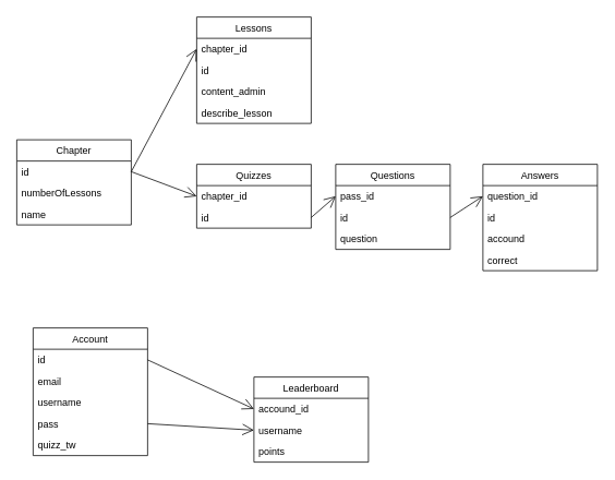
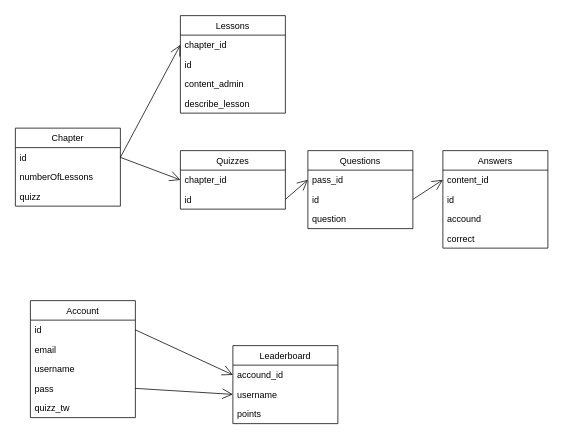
  <mxCell id="0" />
  <mxCell id="1" parent="0" />
  <mxCell id="2" value="Account" style="swimlane;fontStyle=0;childLayout=stackLayout;horizontal=1;startSize=26;fillColor=none;horizontalStack=0;resizeParent=1;resizeParentMax=0;resizeLast=0;collapsible=1;marginBottom=0;" parent="1" vertex="1"><mxGeometry x="40" y="400" width="140" height="156" as="geometry"><mxRectangle x="50" y="500" width="80" height="26" as="alternateBounds" /></mxGeometry></mxCell>
  <mxCell id="3" value="id" style="text;strokeColor=none;fillColor=none;align=left;verticalAlign=top;spacingLeft=4;spacingRight=4;overflow=hidden;rotatable=0;points=[[0,0.5],[1,0.5]];portConstraint=eastwest;" parent="2" vertex="1"><mxGeometry y="26" width="140" height="26" as="geometry" /></mxCell>
  <mxCell id="4" value="email" style="text;strokeColor=none;fillColor=none;align=left;verticalAlign=top;spacingLeft=4;spacingRight=4;overflow=hidden;rotatable=0;points=[[0,0.5],[1,0.5]];portConstraint=eastwest;" vertex="1" parent="2"><mxGeometry y="52" width="140" height="26" as="geometry" /></mxCell>
  <mxCell id="5" value="username" style="text;strokeColor=none;fillColor=none;align=left;verticalAlign=top;spacingLeft=4;spacingRight=4;overflow=hidden;rotatable=0;points=[[0,0.5],[1,0.5]];portConstraint=eastwest;" vertex="1" parent="2"><mxGeometry y="78" width="140" height="26" as="geometry" /></mxCell>
  <mxCell id="6" value="pass" style="text;strokeColor=none;fillColor=none;align=left;verticalAlign=top;spacingLeft=4;spacingRight=4;overflow=hidden;rotatable=0;points=[[0,0.5],[1,0.5]];portConstraint=eastwest;" parent="2" vertex="1"><mxGeometry y="104" width="140" height="26" as="geometry" /></mxCell>
  <mxCell id="7" value="quizz_tw" style="text;strokeColor=none;fillColor=none;align=left;verticalAlign=top;spacingLeft=4;spacingRight=4;overflow=hidden;rotatable=0;points=[[0,0.5],[1,0.5]];portConstraint=eastwest;" vertex="1" parent="2"><mxGeometry y="130" width="140" height="26" as="geometry" /></mxCell>
  <mxCell id="8" value="Leaderboard" style="swimlane;fontStyle=0;childLayout=stackLayout;horizontal=1;startSize=26;fillColor=none;horizontalStack=0;resizeParent=1;resizeParentMax=0;resizeLast=0;collapsible=1;marginBottom=0;" vertex="1" parent="1"><mxGeometry x="310" y="460" width="140" height="104" as="geometry" /></mxCell>
  <mxCell id="9" value="accound_id" style="text;strokeColor=none;fillColor=none;align=left;verticalAlign=top;spacingLeft=4;spacingRight=4;overflow=hidden;rotatable=0;points=[[0,0.5],[1,0.5]];portConstraint=eastwest;" vertex="1" parent="8"><mxGeometry y="26" width="140" height="26" as="geometry" /></mxCell>
  <mxCell id="10" value="username" style="text;strokeColor=none;fillColor=none;align=left;verticalAlign=top;spacingLeft=4;spacingRight=4;overflow=hidden;rotatable=0;points=[[0,0.5],[1,0.5]];portConstraint=eastwest;" vertex="1" parent="8"><mxGeometry y="52" width="140" height="26" as="geometry" /></mxCell>
  <mxCell id="11" value="points" style="text;strokeColor=none;fillColor=none;align=left;verticalAlign=top;spacingLeft=4;spacingRight=4;overflow=hidden;rotatable=0;points=[[0,0.5],[1,0.5]];portConstraint=eastwest;" vertex="1" parent="8"><mxGeometry y="78" width="140" height="26" as="geometry" /></mxCell>
  <mxCell id="12" value="" style="group" vertex="1" connectable="0" parent="1"><mxGeometry x="240" y="20" width="140" height="130" as="geometry" /></mxCell>
  <mxCell id="13" value="Lessons" style="swimlane;fontStyle=0;childLayout=stackLayout;horizontal=1;startSize=26;fillColor=none;horizontalStack=0;resizeParent=1;resizeParentMax=0;resizeLast=0;collapsible=1;marginBottom=0;" parent="12" vertex="1"><mxGeometry width="140" height="130" as="geometry" /></mxCell>
  <mxCell id="14" value="chapter_id" style="text;strokeColor=none;fillColor=none;align=left;verticalAlign=top;spacingLeft=4;spacingRight=4;overflow=hidden;rotatable=0;points=[[0,0.5],[1,0.5]];portConstraint=eastwest;" vertex="1" parent="13"><mxGeometry y="26" width="140" height="26" as="geometry" /></mxCell>
  <mxCell id="15" value="id" style="text;strokeColor=none;fillColor=none;align=left;verticalAlign=top;spacingLeft=4;spacingRight=4;overflow=hidden;rotatable=0;points=[[0,0.5],[1,0.5]];portConstraint=eastwest;" parent="13" vertex="1"><mxGeometry y="52" width="140" height="26" as="geometry" /></mxCell>
  <mxCell id="16" value="content_admin" style="text;strokeColor=none;fillColor=none;align=left;verticalAlign=top;spacingLeft=4;spacingRight=4;overflow=hidden;rotatable=0;points=[[0,0.5],[1,0.5]];portConstraint=eastwest;" vertex="1" parent="13"><mxGeometry y="78" width="140" height="26" as="geometry" /></mxCell>
  <mxCell id="17" value="describe_lesson" style="text;strokeColor=none;fillColor=none;align=left;verticalAlign=top;spacingLeft=4;spacingRight=4;overflow=hidden;rotatable=0;points=[[0,0.5],[1,0.5]];portConstraint=eastwest;" parent="13" vertex="1"><mxGeometry y="104" width="140" height="26" as="geometry" /></mxCell>
  <mxCell id="18" value="Quizzes" style="swimlane;fontStyle=0;childLayout=stackLayout;horizontal=1;startSize=26;fillColor=none;horizontalStack=0;resizeParent=1;resizeParentMax=0;resizeLast=0;collapsible=1;marginBottom=0;" vertex="1" parent="1"><mxGeometry x="240" y="200" width="140" height="78" as="geometry" /></mxCell>
  <mxCell id="19" value="chapter_id" style="text;strokeColor=none;fillColor=none;align=left;verticalAlign=top;spacingLeft=4;spacingRight=4;overflow=hidden;rotatable=0;points=[[0,0.5],[1,0.5]];portConstraint=eastwest;" vertex="1" parent="18"><mxGeometry y="26" width="140" height="26" as="geometry" /></mxCell>
  <mxCell id="20" value="id" style="text;strokeColor=none;fillColor=none;align=left;verticalAlign=top;spacingLeft=4;spacingRight=4;overflow=hidden;rotatable=0;points=[[0,0.5],[1,0.5]];portConstraint=eastwest;" vertex="1" parent="18"><mxGeometry y="52" width="140" height="26" as="geometry" /></mxCell>
  <mxCell id="21" value="Chapter" style="swimlane;fontStyle=0;childLayout=stackLayout;horizontal=1;startSize=26;fillColor=none;horizontalStack=0;resizeParent=1;resizeParentMax=0;resizeLast=0;collapsible=1;marginBottom=0;" vertex="1" parent="1"><mxGeometry x="20" y="170" width="140" height="104" as="geometry" /></mxCell>
  <mxCell id="22" value="id" style="text;strokeColor=none;fillColor=none;align=left;verticalAlign=top;spacingLeft=4;spacingRight=4;overflow=hidden;rotatable=0;points=[[0,0.5],[1,0.5]];portConstraint=eastwest;" vertex="1" parent="21"><mxGeometry y="26" width="140" height="26" as="geometry" /></mxCell>
  <mxCell id="23" value="numberOfLessons" style="text;strokeColor=none;fillColor=none;align=left;verticalAlign=top;spacingLeft=4;spacingRight=4;overflow=hidden;rotatable=0;points=[[0,0.5],[1,0.5]];portConstraint=eastwest;" vertex="1" parent="21"><mxGeometry y="52" width="140" height="26" as="geometry" /></mxCell>
- <mxCell id="24" value="name" style="text;strokeColor=none;fillColor=none;align=left;verticalAlign=top;spacingLeft=4;spacingRight=4;overflow=hidden;rotatable=0;points=[[0,0.5],[1,0.5]];portConstraint=eastwest;" vertex="1" parent="21"><mxGeometry y="78" width="140" height="26" as="geometry" /></mxCell>
+ <mxCell id="24" value="quizz" style="text;strokeColor=none;fillColor=none;align=left;verticalAlign=top;spacingLeft=4;spacingRight=4;overflow=hidden;rotatable=0;points=[[0,0.5],[1,0.5]];portConstraint=eastwest;" vertex="1" parent="21"><mxGeometry y="78" width="140" height="26" as="geometry" /></mxCell>
  <mxCell id="25" value="" style="endArrow=open;endFill=1;endSize=12;html=1;rounded=0;exitX=1;exitY=0.5;exitDx=0;exitDy=0;entryX=0;entryY=0.5;entryDx=0;entryDy=0;" edge="1" parent="1" source="6" target="10"><mxGeometry width="160" relative="1" as="geometry"><mxPoint x="320" y="330" as="sourcePoint" /><mxPoint x="480" y="330" as="targetPoint" /></mxGeometry></mxCell>
  <mxCell id="26" value="" style="endArrow=open;endFill=1;endSize=12;html=1;rounded=0;exitX=1;exitY=0.5;exitDx=0;exitDy=0;entryX=0;entryY=0.5;entryDx=0;entryDy=0;" edge="1" parent="1" source="22" target="19"><mxGeometry width="160" relative="1" as="geometry"><mxPoint x="320" y="330" as="sourcePoint" /><mxPoint x="300" y="280" as="targetPoint" /></mxGeometry></mxCell>
  <mxCell id="27" value="" style="endArrow=open;endFill=1;endSize=12;html=1;rounded=0;exitX=1;exitY=0.5;exitDx=0;exitDy=0;entryX=0;entryY=0.5;entryDx=0;entryDy=0;" edge="1" parent="1" source="22" target="14"><mxGeometry width="160" relative="1" as="geometry"><mxPoint x="320" y="330" as="sourcePoint" /><mxPoint x="480" y="330" as="targetPoint" /></mxGeometry></mxCell>
  <mxCell id="28" value="Questions" style="swimlane;fontStyle=0;childLayout=stackLayout;horizontal=1;startSize=26;fillColor=none;horizontalStack=0;resizeParent=1;resizeParentMax=0;resizeLast=0;collapsible=1;marginBottom=0;" vertex="1" parent="1"><mxGeometry x="410" y="200" width="140" height="104" as="geometry" /></mxCell>
  <mxCell id="29" value="pass_id" style="text;strokeColor=none;fillColor=none;align=left;verticalAlign=top;spacingLeft=4;spacingRight=4;overflow=hidden;rotatable=0;points=[[0,0.5],[1,0.5]];portConstraint=eastwest;" vertex="1" parent="28"><mxGeometry y="26" width="140" height="26" as="geometry" /></mxCell>
  <mxCell id="30" value="id" style="text;strokeColor=none;fillColor=none;align=left;verticalAlign=top;spacingLeft=4;spacingRight=4;overflow=hidden;rotatable=0;points=[[0,0.5],[1,0.5]];portConstraint=eastwest;" vertex="1" parent="28"><mxGeometry y="52" width="140" height="26" as="geometry" /></mxCell>
  <mxCell id="31" value="question" style="text;strokeColor=none;fillColor=none;align=left;verticalAlign=top;spacingLeft=4;spacingRight=4;overflow=hidden;rotatable=0;points=[[0,0.5],[1,0.5]];portConstraint=eastwest;" vertex="1" parent="28"><mxGeometry y="78" width="140" height="26" as="geometry" /></mxCell>
  <mxCell id="32" value="" style="endArrow=open;endFill=1;endSize=12;html=1;rounded=0;exitX=1;exitY=0.5;exitDx=0;exitDy=0;entryX=0;entryY=0.5;entryDx=0;entryDy=0;" edge="1" parent="1" source="20" target="29"><mxGeometry width="160" relative="1" as="geometry"><mxPoint x="380" y="239" as="sourcePoint" /><mxPoint x="480" y="330" as="targetPoint" /></mxGeometry></mxCell>
  <mxCell id="33" value="Answers" style="swimlane;fontStyle=0;childLayout=stackLayout;horizontal=1;startSize=26;fillColor=none;horizontalStack=0;resizeParent=1;resizeParentMax=0;resizeLast=0;collapsible=1;marginBottom=0;" vertex="1" parent="1"><mxGeometry x="590" y="200" width="140" height="130" as="geometry" /></mxCell>
- <mxCell id="34" value="question_id" style="text;strokeColor=none;fillColor=none;align=left;verticalAlign=top;spacingLeft=4;spacingRight=4;overflow=hidden;rotatable=0;points=[[0,0.5],[1,0.5]];portConstraint=eastwest;" vertex="1" parent="33"><mxGeometry y="26" width="140" height="26" as="geometry" /></mxCell>
+ <mxCell id="34" value="content_id" style="text;strokeColor=none;fillColor=none;align=left;verticalAlign=top;spacingLeft=4;spacingRight=4;overflow=hidden;rotatable=0;points=[[0,0.5],[1,0.5]];portConstraint=eastwest;" vertex="1" parent="33"><mxGeometry y="26" width="140" height="26" as="geometry" /></mxCell>
  <mxCell id="35" value="id" style="text;strokeColor=none;fillColor=none;align=left;verticalAlign=top;spacingLeft=4;spacingRight=4;overflow=hidden;rotatable=0;points=[[0,0.5],[1,0.5]];portConstraint=eastwest;" vertex="1" parent="33"><mxGeometry y="52" width="140" height="26" as="geometry" /></mxCell>
  <mxCell id="36" value="accound" style="text;strokeColor=none;fillColor=none;align=left;verticalAlign=top;spacingLeft=4;spacingRight=4;overflow=hidden;rotatable=0;points=[[0,0.5],[1,0.5]];portConstraint=eastwest;" vertex="1" parent="33"><mxGeometry y="78" width="140" height="26" as="geometry" /></mxCell>
  <mxCell id="37" value="correct" style="text;strokeColor=none;fillColor=none;align=left;verticalAlign=top;spacingLeft=4;spacingRight=4;overflow=hidden;rotatable=0;points=[[0,0.5],[1,0.5]];portConstraint=eastwest;" vertex="1" parent="33"><mxGeometry y="104" width="140" height="26" as="geometry" /></mxCell>
  <mxCell id="38" value="" style="endArrow=open;endFill=1;endSize=12;html=1;rounded=0;exitX=1;exitY=0.5;exitDx=0;exitDy=0;entryX=0;entryY=0.5;entryDx=0;entryDy=0;" edge="1" parent="1" source="30" target="34"><mxGeometry width="160" relative="1" as="geometry"><mxPoint x="320" y="330" as="sourcePoint" /><mxPoint x="480" y="330" as="targetPoint" /></mxGeometry></mxCell>
  <mxCell id="39" value="" style="endArrow=open;endFill=1;endSize=12;html=1;rounded=0;exitX=1;exitY=0.5;exitDx=0;exitDy=0;entryX=0;entryY=0.5;entryDx=0;entryDy=0;" edge="1" parent="1" source="3" target="9"><mxGeometry width="160" relative="1" as="geometry"><mxPoint x="320" y="330" as="sourcePoint" /><mxPoint x="480" y="330" as="targetPoint" /></mxGeometry></mxCell>
